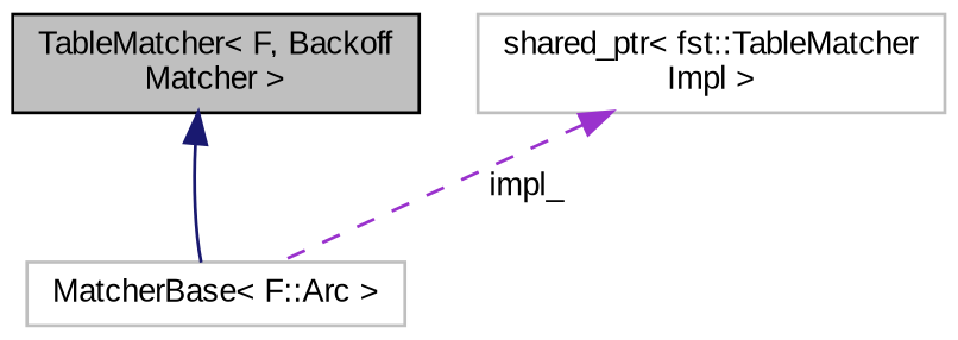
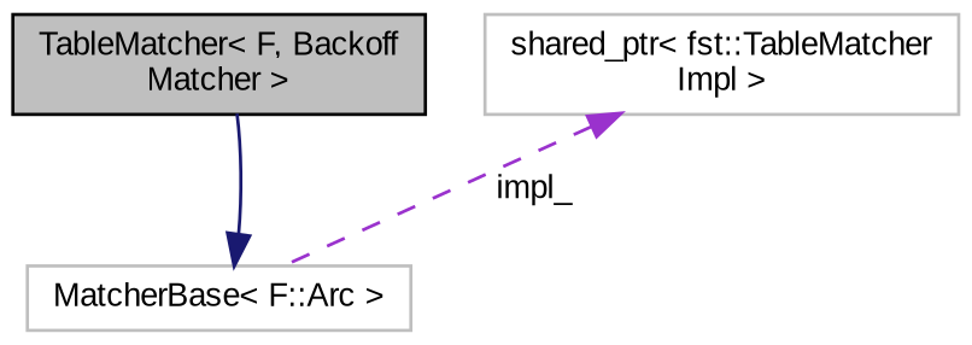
  digraph {
    fontname="Liberation Sans"
    node [color=grey75 fillcolor=white fontname="Liberation Sans" fontsize=10 shape=record style=filled]
    edge [dir=back fontname="Liberation Sans" fontsize=10 labelfontname=Helvetica labelfontsize=10]
    n1 [color=black fillcolor=grey75 fontcolor=black height=0.2 label="TableMatcher\< F, Backoff\lMatcher \>" width=0.4]
    n2 [height=0.2 label="MatcherBase\< F::Arc \>" width=0.4]
    n3 [height=0.2 label="shared_ptr\< fst::TableMatcher\lImpl \>" width=0.4]
-   n1 -> n2 [color=midnightblue style=solid]
+   n2 -> n1 [color=midnightblue style=solid]
    n3 -> n2 [color=darkorchid3 label=" impl_" style=dashed]
  }
